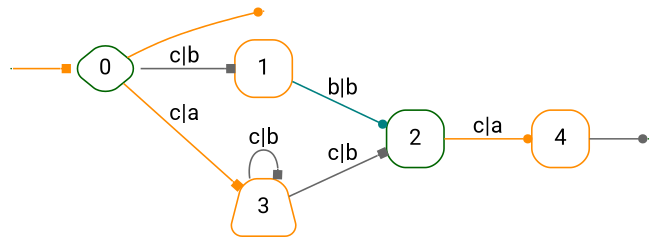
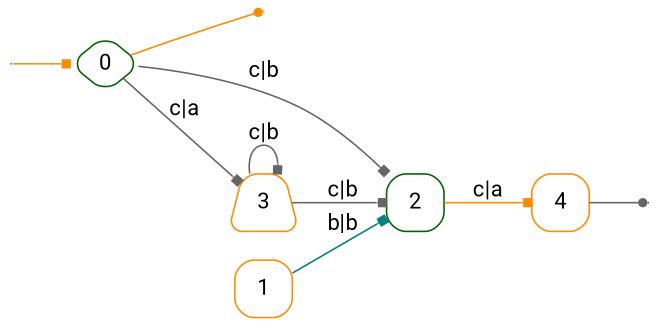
  digraph {
    fontname=Roboto
    rankdir=LR
    vcsn_context="lat<letterset<char_letters(abc)>, letterset<char_letters(abc)>>, b"
    node [color=darkgreen fontname=Roboto shape=point style=rounded]
    edge [arrowhead=box arrowsize=.6 color=gray40 fontname=Roboto]
    I0 [width=0 style=""]
    F0 [color=darkorange width=0 style=""]
    F4 [width=0 style=""]
    0 [shape=diamond width=0.5]
    1 [color=darkorange shape=box width=0.5]
    2 [shape=box width=0.5]
    3 [color=darkorange shape=trapezium width=0.5]
    4 [color=darkorange shape=box width=0.5]
    subgraph sub_1 {
      I0
      F0
      F4
    }
    subgraph sub_2 {
      0
      1
      2
      3
      4
    }
    I0 -> 0 [color=darkorange]
    0 -> F0 [arrowhead=dot color=darkorange]
-   0 -> 1 [label="c|b"]
-   0 -> 3 [color=darkorange label="c|a"]
-   1 -> 2 [arrowhead=dot color=teal label="b|b"]
-   2 -> 4 [arrowhead=dot color=darkorange label="c|a"]
+   0 -> 2 [label="c|b"]
+   0 -> 3 [label="c|a"]
+   1 -> 2 [color=teal label="b|b"]
+   2 -> 4 [color=darkorange label="c|a"]
    3 -> 2 [label="c|b"]
    3 -> 3 [label="c|b"]
    4 -> F4 [arrowhead=dot]
  }
